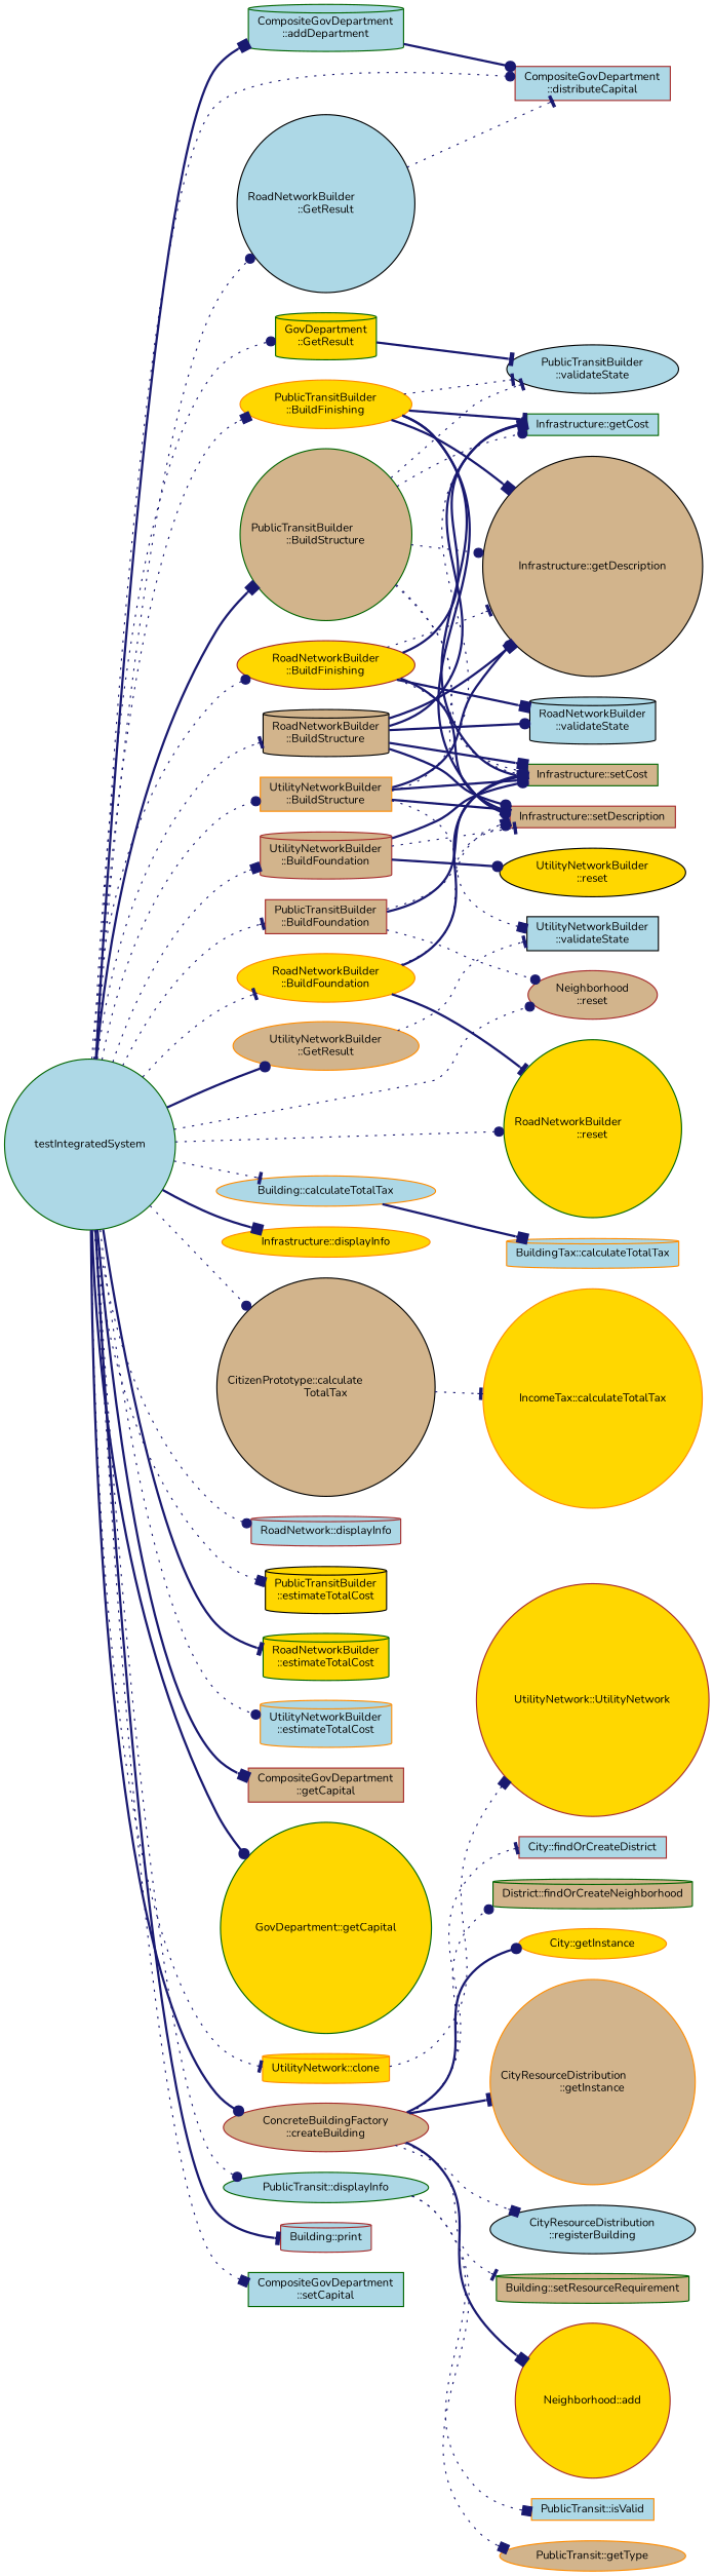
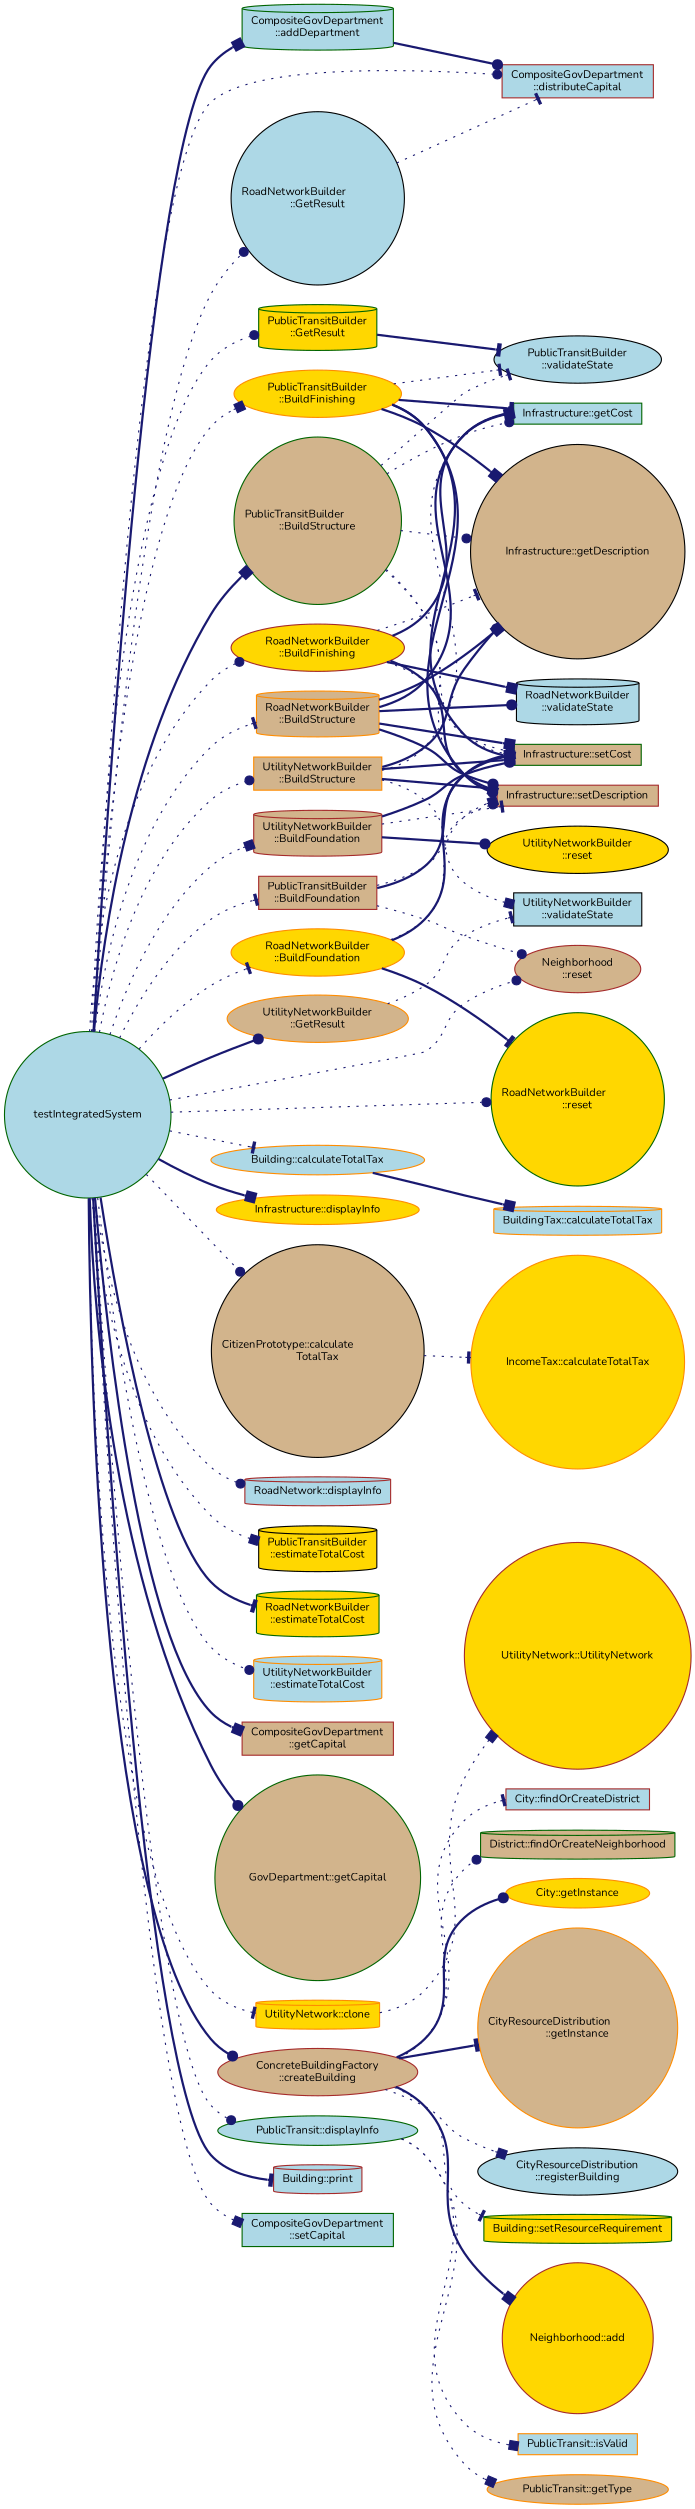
  digraph {
    fontname=Nunito
    rankdir=LR
    node [color=darkorange fillcolor=lightblue fontname=Nunito fontsize=10 shape=cylinder style=filled]
    edge [arrowhead=dot color=midnightblue fontname=Nunito fontsize=10 labelfontname=Helvetica labelfontsize=10 style=dotted]
    n1 [color=darkgreen fontcolor=black height=0.2 label=testIntegratedSystem shape=circle width=0.4]
    n2 [color=darkgreen height=0.2 label="CompositeGovDepartment\l::addDepartment" width=0.4]
    n3 [color=brown height=0.2 label="CompositeGovDepartment\l::distributeCapital" shape=box width=0.4]
    n4 [fillcolor=gold height=0.2 label="PublicTransitBuilder\l::BuildFinishing" shape=ellipse width=0.4]
    n5 [color=brown fillcolor=gold height=0.2 label="RoadNetworkBuilder\l::BuildFinishing" shape=ellipse width=0.4]
    n6 [color=brown fillcolor=tan height=0.2 label="PublicTransitBuilder\l::BuildFoundation" shape=box width=0.4]
    n7 [color=brown fillcolor=tan height=0.2 label="Neighborhood\l::reset" shape=ellipse width=0.4]
    n8 [fillcolor=gold height=0.2 label="RoadNetworkBuilder\l::BuildFoundation" shape=ellipse width=0.4]
    n9 [color=darkgreen fillcolor=gold height=0.2 label="RoadNetworkBuilder\l::reset" shape=circle width=0.4]
    n10 [color=brown fillcolor=tan height=0.2 label="UtilityNetworkBuilder\l::BuildFoundation" width=0.4]
    n11 [color=darkgreen fillcolor=tan height=0.2 label="PublicTransitBuilder\l::BuildStructure" shape=circle width=0.4]
-   n12 [color=black fillcolor=tan height=0.2 label="RoadNetworkBuilder\l::BuildStructure" width=0.4]
+   n12 [fillcolor=tan height=0.2 label="RoadNetworkBuilder\l::BuildStructure" width=0.4]
    n13 [fillcolor=tan height=0.2 label="UtilityNetworkBuilder\l::BuildStructure" shape=box width=0.4]
    n14 [height=0.2 label="Building::calculateTotalTax" shape=ellipse width=0.4]
    n15 [color=black fillcolor=tan height=0.2 label="CitizenPrototype::calculate\lTotalTax" shape=circle width=0.4]
    n16 [fillcolor=gold height=0.2 label="UtilityNetwork::clone" width=0.4]
    n17 [color=brown fillcolor=tan height=0.2 label="ConcreteBuildingFactory\l::createBuilding" shape=ellipse width=0.4]
    n18 [fillcolor=gold height=0.2 label="Infrastructure::displayInfo" shape=ellipse width=0.4]
    n19 [color=darkgreen height=0.2 label="PublicTransit::displayInfo" shape=ellipse width=0.4]
    n20 [color=brown height=0.2 label="RoadNetwork::displayInfo" width=0.4]
    n21 [color=black fillcolor=gold height=0.2 label="PublicTransitBuilder\l::estimateTotalCost" width=0.4]
    n22 [color=darkgreen fillcolor=gold height=0.2 label="RoadNetworkBuilder\l::estimateTotalCost" width=0.4]
    n23 [height=0.2 label="UtilityNetworkBuilder\l::estimateTotalCost" width=0.4]
    n24 [color=brown fillcolor=tan height=0.2 label="CompositeGovDepartment\l::getCapital" shape=box width=0.4]
-   n25 [color=darkgreen fillcolor=gold height=0.2 label="GovDepartment::getCapital" shape=circle width=0.4]
-   n26 [color=darkgreen fillcolor=gold height=0.2 label="GovDepartment\l::GetResult" width=0.4]
+   n25 [color=darkgreen fillcolor=tan height=0.2 label="GovDepartment::getCapital" shape=circle width=0.4]
+   n26 [color=darkgreen fillcolor=gold height=0.2 label="PublicTransitBuilder\l::GetResult" width=0.4]
    n27 [color=black height=0.2 label="RoadNetworkBuilder\l::GetResult" shape=circle width=0.4]
    n28 [fillcolor=tan height=0.2 label="UtilityNetworkBuilder\l::GetResult" shape=ellipse width=0.4]
    n29 [color=brown height=0.2 label="Building::print" width=0.4]
    n30 [color=darkgreen height=0.2 label="CompositeGovDepartment\l::setCapital" shape=box width=0.4]
    n31 [color=darkgreen height=0.2 label="Infrastructure::getCost" shape=box width=0.4]
    n32 [color=black fillcolor=tan height=0.2 label="Infrastructure::getDescription" shape=circle width=0.4]
    n33 [color=darkgreen fillcolor=tan height=0.2 label="Infrastructure::setCost" shape=box width=0.4]
    n34 [color=brown fillcolor=tan height=0.2 label="Infrastructure::setDescription" shape=box width=0.4]
    n35 [color=black height=0.2 label="PublicTransitBuilder\l::validateState" shape=ellipse width=0.4]
    n36 [color=black height=0.2 label="RoadNetworkBuilder\l::validateState" width=0.4]
    n37 [color=black fillcolor=gold height=0.2 label="UtilityNetworkBuilder\l::reset" shape=ellipse width=0.4]
    n38 [color=black height=0.2 label="UtilityNetworkBuilder\l::validateState" shape=box width=0.4]
    n39 [height=0.2 label="BuildingTax::calculateTotalTax" width=0.4]
    n40 [fillcolor=gold height=0.2 label="IncomeTax::calculateTotalTax" shape=circle width=0.4]
    n41 [color=brown fillcolor=gold height=0.2 label="UtilityNetwork::UtilityNetwork" shape=circle width=0.4]
    n42 [color=brown fillcolor=gold height=0.2 label="Neighborhood::add" shape=circle width=0.4]
    n43 [color=brown height=0.2 label="City::findOrCreateDistrict" shape=box width=0.4]
    n44 [color=darkgreen fillcolor=tan height=0.2 label="District::findOrCreateNeighborhood" width=0.4]
    n45 [fillcolor=gold height=0.2 label="City::getInstance" shape=ellipse width=0.4]
    n46 [fillcolor=tan height=0.2 label="CityResourceDistribution\l::getInstance" shape=circle width=0.4]
    n47 [color=black height=0.2 label="CityResourceDistribution\l::registerBuilding" shape=ellipse width=0.4]
-   n48 [color=darkgreen fillcolor=tan height=0.2 label="Building::setResourceRequirement" width=0.4]
+   n48 [color=darkgreen fillcolor=gold height=0.2 label="Building::setResourceRequirement" width=0.4]
    n49 [fillcolor=tan height=0.2 label="PublicTransit::getType" shape=ellipse width=0.4]
    n50 [height=0.2 label="PublicTransit::isValid" shape=box width=0.4]
    n1 -> n2 [arrowhead=box style=bold]
    n1 -> n3
    n1 -> n4 [arrowhead=box]
    n1 -> n5
    n1 -> n6 [arrowhead=tee]
    n1 -> n7
    n1 -> n8 [arrowhead=tee]
    n1 -> n9
    n1 -> n10 [arrowhead=box]
    n1 -> n11 [arrowhead=box style=bold]
    n1 -> n12 [arrowhead=tee]
    n1 -> n13
    n1 -> n14 [arrowhead=tee]
    n1 -> n15
    n1 -> n16 [arrowhead=tee]
    n1 -> n17 [style=bold]
    n1 -> n18 [arrowhead=box style=bold]
    n1 -> n19
    n1 -> n20
    n1 -> n21 [arrowhead=box]
    n1 -> n22 [arrowhead=tee style=bold]
    n1 -> n23
    n1 -> n24 [arrowhead=box style=bold]
    n1 -> n25 [style=bold]
    n1 -> n26
    n1 -> n27
    n1 -> n28 [style=bold]
    n1 -> n29 [arrowhead=tee style=bold]
    n1 -> n30 [arrowhead=box]
    n2 -> n3 [style=bold]
    n4 -> n31 [arrowhead=tee style=bold]
    n4 -> n32 [arrowhead=box style=bold]
    n4 -> n33 [arrowhead=box style=bold]
    n4 -> n34 [style=bold]
    n4 -> n35 [arrowhead=tee]
    n5 -> n31 [arrowhead=box style=bold]
    n5 -> n32 [arrowhead=tee]
    n5 -> n33 [arrowhead=tee]
    n5 -> n34 [arrowhead=tee style=bold]
    n5 -> n36 [arrowhead=box style=bold]
    n6 -> n7
    n6 -> n33 [arrowhead=tee style=bold]
    n6 -> n34
    n8 -> n9 [arrowhead=tee style=bold]
    n8 -> n33 [arrowhead=box style=bold]
    n8 -> n34 [arrowhead=box]
    n10 -> n33 [style=bold]
    n10 -> n34 [arrowhead=tee]
    n10 -> n37 [style=bold]
    n11 -> n31
    n11 -> n32
    n11 -> n33 [arrowhead=box]
    n11 -> n34 [arrowhead=box]
    n11 -> n35 [arrowhead=tee]
    n12 -> n31 [arrowhead=tee style=bold]
    n12 -> n32 [arrowhead=box style=bold]
    n12 -> n33 [arrowhead=box style=bold]
    n12 -> n34 [style=bold]
    n12 -> n36 [style=bold]
    n13 -> n31
    n13 -> n32 [style=bold]
    n13 -> n33 [arrowhead=box style=bold]
    n13 -> n34 [arrowhead=tee style=bold]
    n13 -> n38 [arrowhead=box]
    n14 -> n39 [arrowhead=box style=bold]
    n15 -> n40 [arrowhead=tee]
    n16 -> n41 [arrowhead=box]
    n17 -> n42 [arrowhead=box style=bold]
    n17 -> n43 [arrowhead=tee]
    n17 -> n44
    n17 -> n45 [style=bold]
    n17 -> n46 [arrowhead=tee style=bold]
    n17 -> n47 [arrowhead=box]
    n17 -> n48 [arrowhead=tee]
    n19 -> n49 [arrowhead=box]
    n19 -> n50 [arrowhead=box]
    n26 -> n35 [arrowhead=tee style=bold]
    n27 -> n3 [arrowhead=tee]
    n28 -> n38 [arrowhead=tee]
  }
